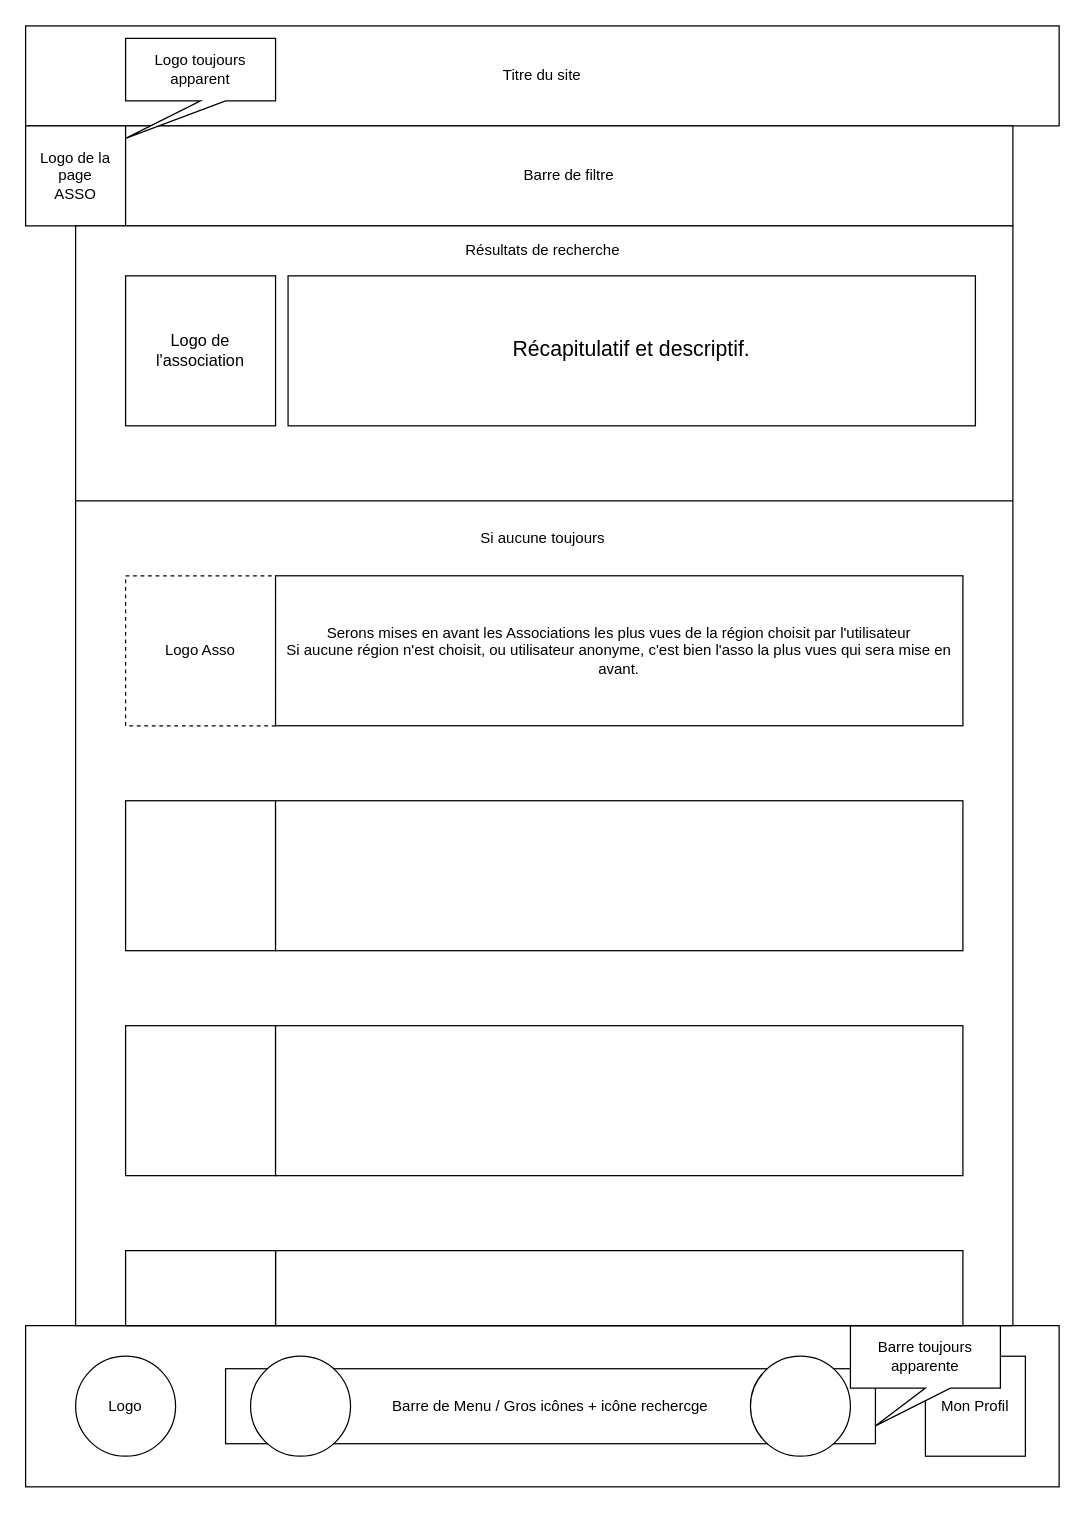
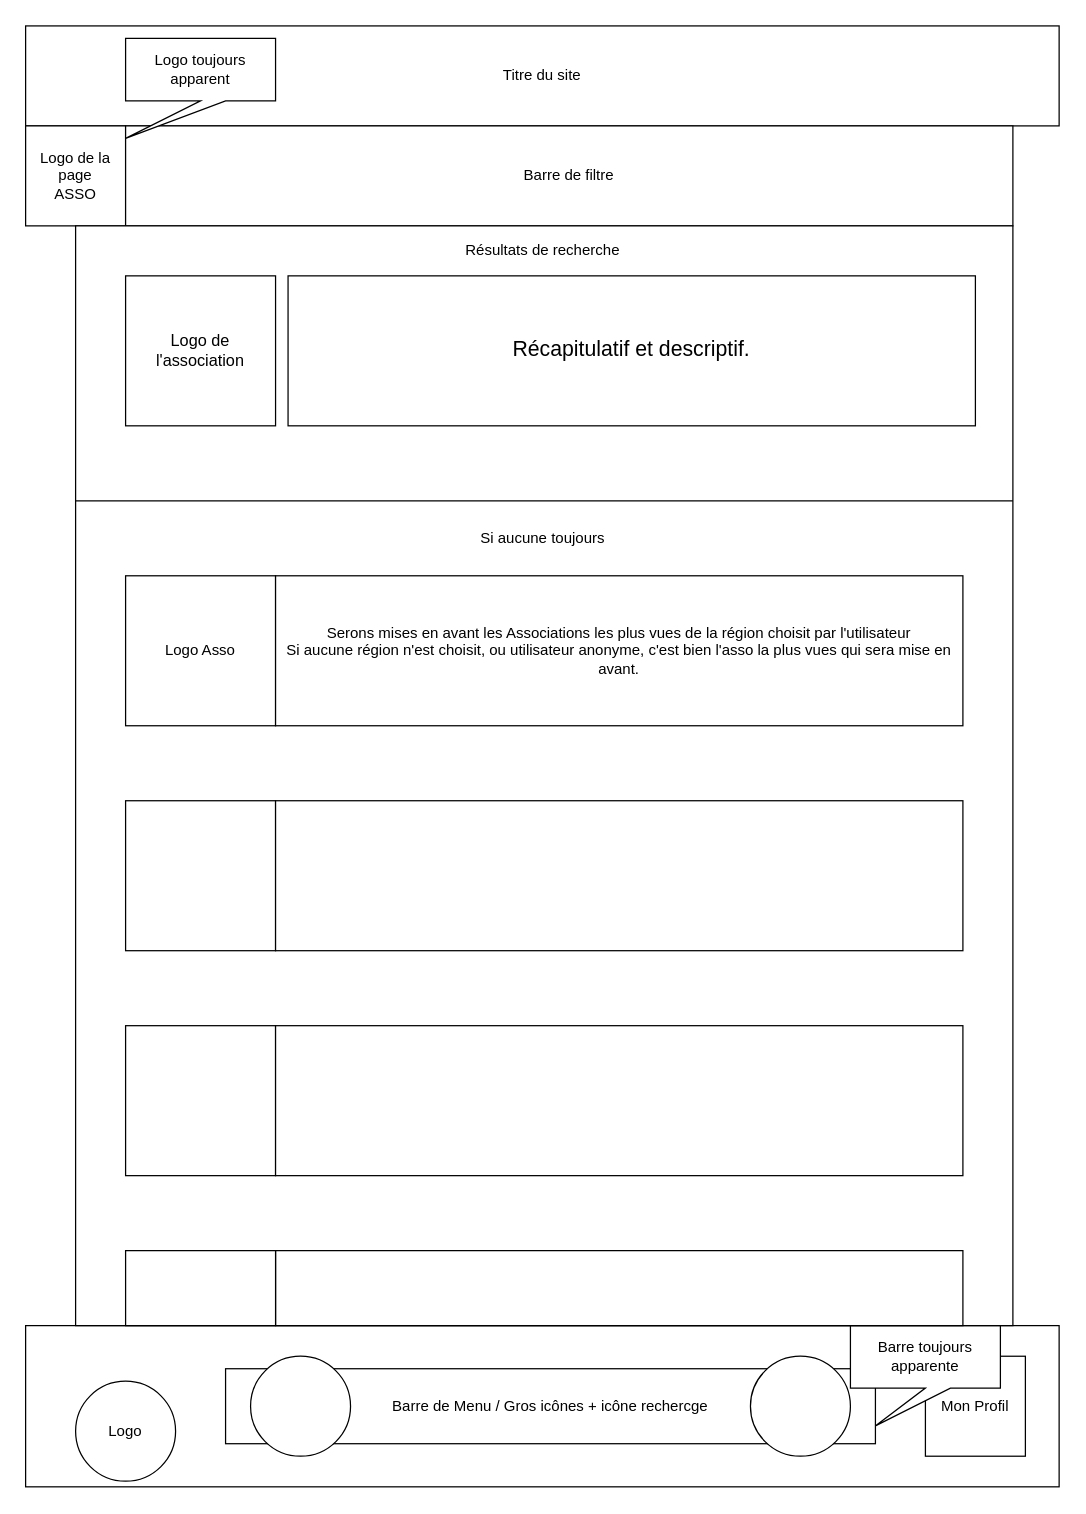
  <mxCell id="0" />
  <mxCell id="1" parent="0" />
  <mxCell id="2" value="" style="rounded=0;whiteSpace=wrap;html=1;" parent="1" vertex="1"><mxGeometry y="1060" width="827" height="129" as="geometry" x="20" /></mxCell>
  <mxCell id="3" value="Barre de Menu / Gros icônes + icône rechercge" style="rounded=0;whiteSpace=wrap;html=1;" parent="1" vertex="1"><mxGeometry x="180" y="1094.5" width="520" height="60" as="geometry" /></mxCell>
- <mxCell id="4" value="Logo" style="ellipse;whiteSpace=wrap;html=1;aspect=fixed;" parent="1" vertex="1"><mxGeometry x="60" y="1084.5" width="80" height="80" as="geometry" /></mxCell>
+ <mxCell id="4" value="Logo" style="ellipse;whiteSpace=wrap;html=1;aspect=fixed;" parent="1" vertex="1"><mxGeometry x="60" y="1104.5" width="80" height="80" as="geometry" /></mxCell>
  <mxCell id="5" value="Mon Profil" style="whiteSpace=wrap;html=1;aspect=fixed;" parent="1" vertex="1"><mxGeometry x="740" y="1084.5" width="80" height="80" as="geometry" /></mxCell>
  <mxCell id="6" value="Titre du site" style="rounded=0;whiteSpace=wrap;html=1;" parent="1" vertex="1"><mxGeometry width="827" height="80" as="geometry" x="20" y="20" /></mxCell>
  <mxCell id="7" value="Logo de la page&lt;br&gt;ASSO" style="rounded=0;whiteSpace=wrap;html=1;" parent="1" vertex="1"><mxGeometry y="100" width="80" height="80" as="geometry" x="20" /></mxCell>
  <mxCell id="8" value="" style="ellipse;whiteSpace=wrap;html=1;aspect=fixed;" parent="1" vertex="1"><mxGeometry x="200" y="1084.5" width="80" height="80" as="geometry" /></mxCell>
  <mxCell id="9" value="" style="ellipse;whiteSpace=wrap;html=1;aspect=fixed;" parent="1" vertex="1"><mxGeometry x="600" y="1084.5" width="80" height="80" as="geometry" /></mxCell>
  <mxCell id="10" value="Barre toujours apparente" style="shape=callout;whiteSpace=wrap;html=1;perimeter=calloutPerimeter;position2=0.17;" parent="1" vertex="1"><mxGeometry x="680" y="1060" width="120" height="80" as="geometry" /></mxCell>
  <mxCell id="11" value="Barre de filtre" style="rounded=0;whiteSpace=wrap;html=1;" vertex="1" parent="1"><mxGeometry x="100" y="100" width="710" height="80" as="geometry" /></mxCell>
  <mxCell id="12" value="" style="rounded=0;whiteSpace=wrap;html=1;" vertex="1" parent="1"><mxGeometry x="60" y="180" width="750" height="880" as="geometry" /></mxCell>
  <mxCell id="13" value="Logo toujours apparent" style="shape=callout;whiteSpace=wrap;html=1;perimeter=calloutPerimeter;position2=0;" parent="1" vertex="1"><mxGeometry x="100" y="30" width="120" height="80" as="geometry" /></mxCell>
  <mxCell id="14" value="Résultats de recherche" style="text;html=1;strokeColor=none;fillColor=none;align=center;verticalAlign=middle;whiteSpace=wrap;rounded=0;" vertex="1" parent="1"><mxGeometry x="366" y="190" width="136" height="20" as="geometry" /></mxCell>
  <mxCell id="15" value="&lt;font style=&quot;font-size: 13px&quot;&gt;Logo de l'association&lt;/font&gt;" style="rounded=0;whiteSpace=wrap;html=1;" vertex="1" parent="1"><mxGeometry x="100" y="220" width="120" height="120" as="geometry" /></mxCell>
  <mxCell id="16" value="&lt;font style=&quot;font-size: 17px&quot;&gt;Récapitulatif et descriptif.&lt;/font&gt;" style="rounded=0;whiteSpace=wrap;html=1;" vertex="1" parent="1"><mxGeometry x="230" y="220" width="550" height="120" as="geometry" /></mxCell>
  <mxCell id="17" value="" style="endArrow=none;html=1;exitX=0;exitY=0.25;exitDx=0;exitDy=0;entryX=1;entryY=0.25;entryDx=0;entryDy=0;" edge="1" parent="1" source="12" target="12"><mxGeometry width="50" height="50" relative="1" as="geometry"><mxPoint x="410" y="550" as="sourcePoint" /><mxPoint x="460" y="500" as="targetPoint" /></mxGeometry></mxCell>
  <mxCell id="18" value="Si aucune toujours" style="text;html=1;strokeColor=none;fillColor=none;align=center;verticalAlign=middle;whiteSpace=wrap;rounded=0;" vertex="1" parent="1"><mxGeometry x="361" y="420" width="146" height="20" as="geometry" /></mxCell>
- <mxCell id="19" value="Logo Asso" style="whiteSpace=wrap;html=1;aspect=fixed;dashed=1;" vertex="1" parent="1"><mxGeometry x="100" y="460" width="120" height="120" as="geometry" /></mxCell>
+ <mxCell id="19" value="Logo Asso" style="whiteSpace=wrap;html=1;aspect=fixed;" vertex="1" parent="1"><mxGeometry x="100" y="460" width="120" height="120" as="geometry" /></mxCell>
  <mxCell id="20" value="Serons mises en avant les Associations les plus vues de la région choisit par l'utilisateur&lt;br&gt;Si aucune région n'est choisit, ou utilisateur anonyme, c'est bien l'asso la plus vues qui sera mise en avant." style="rounded=0;whiteSpace=wrap;html=1;" vertex="1" parent="1"><mxGeometry x="220" y="460" width="550" height="120" as="geometry" /></mxCell>
  <mxCell id="21" value="" style="whiteSpace=wrap;html=1;aspect=fixed;" vertex="1" parent="1"><mxGeometry x="100" y="640" width="120" height="120" as="geometry" /></mxCell>
  <mxCell id="22" value="" style="rounded=0;whiteSpace=wrap;html=1;" vertex="1" parent="1"><mxGeometry x="220" y="640" width="550" height="120" as="geometry" /></mxCell>
  <mxCell id="23" value="" style="whiteSpace=wrap;html=1;aspect=fixed;" vertex="1" parent="1"><mxGeometry x="100" y="820" width="120" height="120" as="geometry" /></mxCell>
  <mxCell id="24" value="" style="rounded=0;whiteSpace=wrap;html=1;" vertex="1" parent="1"><mxGeometry x="220" y="820" width="550" height="120" as="geometry" /></mxCell>
  <mxCell id="25" value="" style="rounded=0;whiteSpace=wrap;html=1;" vertex="1" parent="1"><mxGeometry x="220" y="1000" width="550" height="60" as="geometry" /></mxCell>
  <mxCell id="26" value="" style="rounded=0;whiteSpace=wrap;html=1;" vertex="1" parent="1"><mxGeometry x="100" y="1000" width="120" height="60" as="geometry" /></mxCell>
